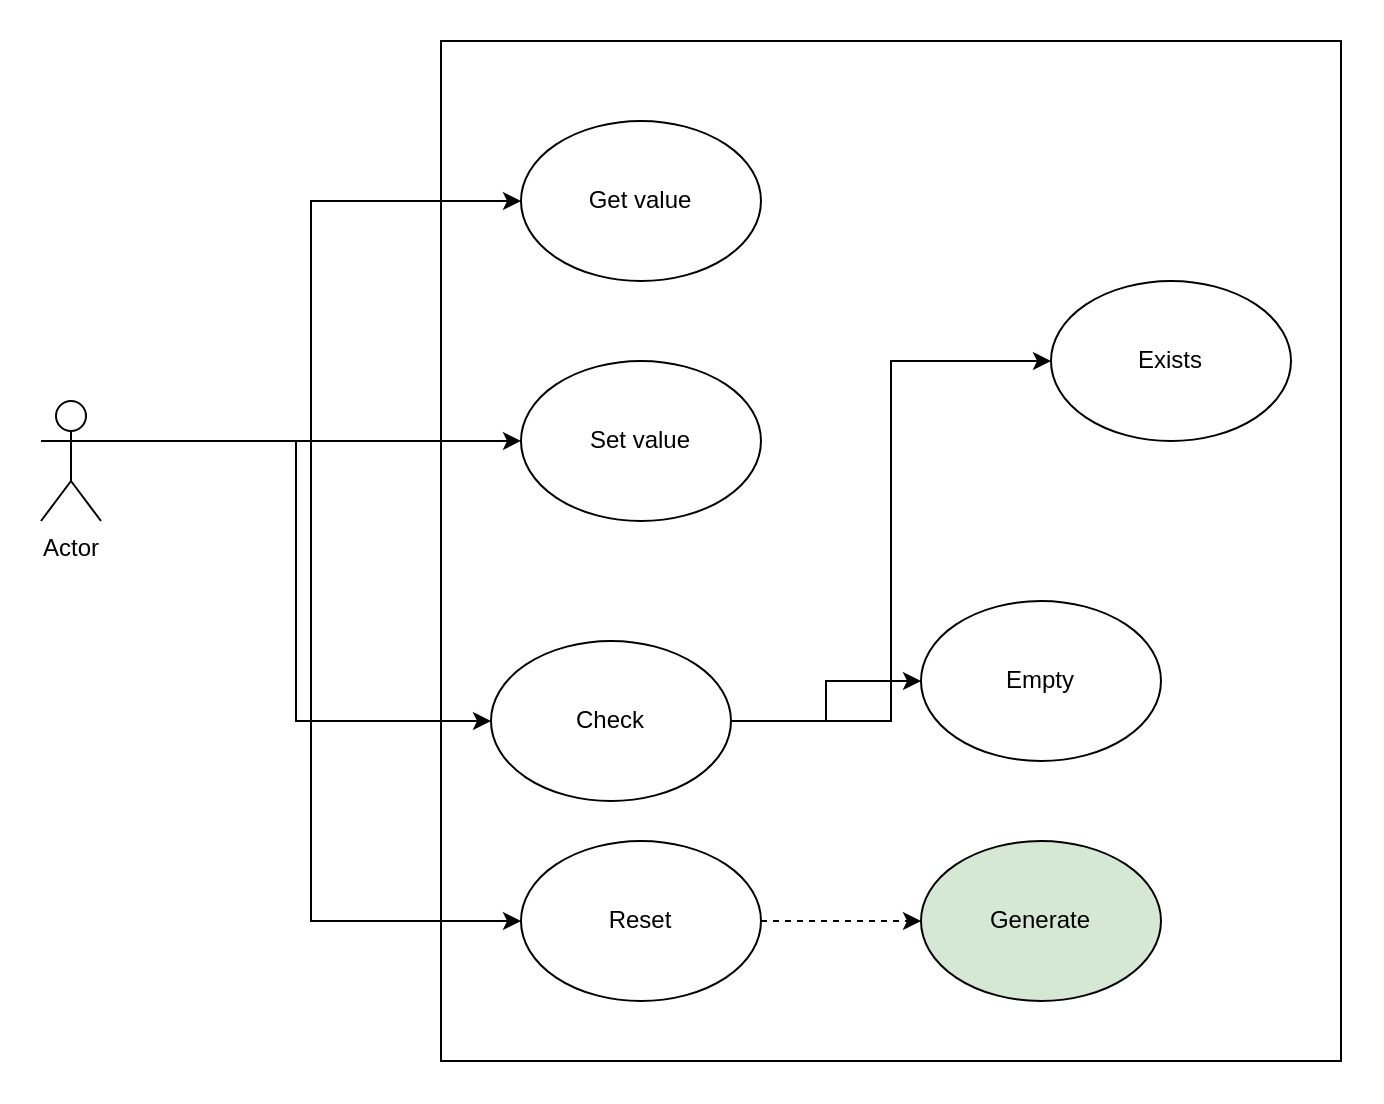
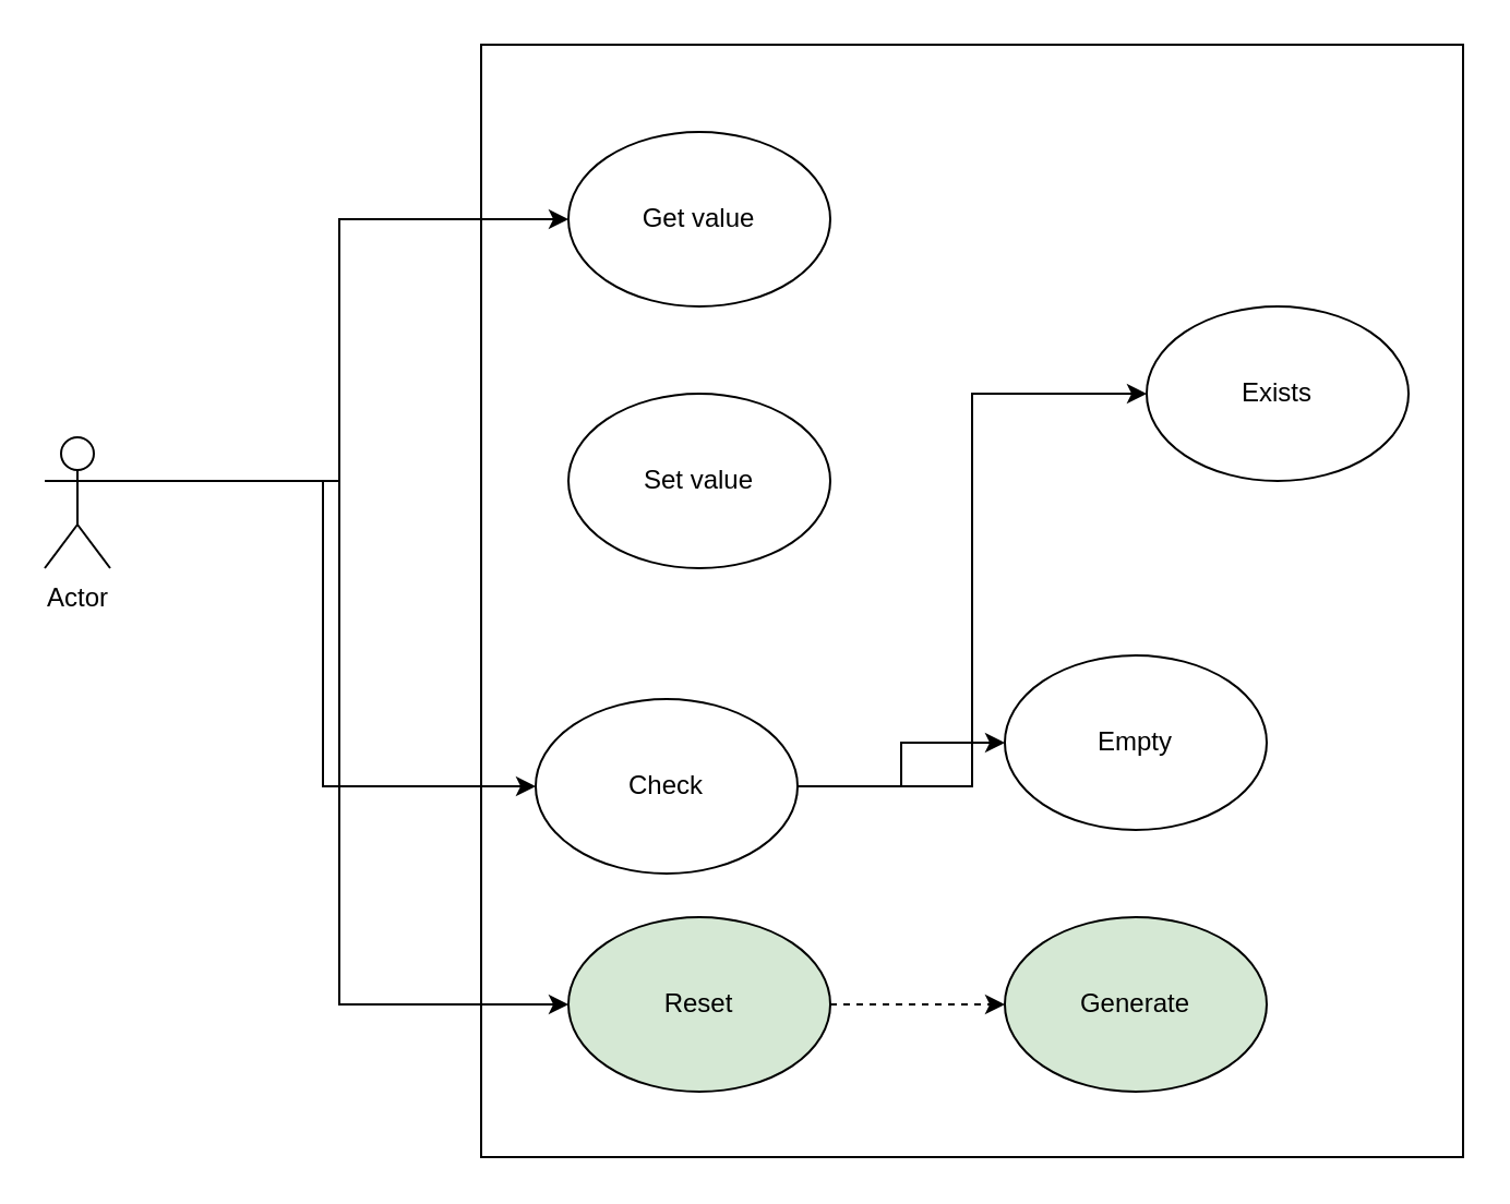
  <mxCell id="0" />
  <mxCell id="1" parent="0" />
  <mxCell id="2" value="" style="rounded=0;whiteSpace=wrap;html=1;fillColor=none;" vertex="1" parent="1"><mxGeometry x="220" y="20" width="450" height="510" as="geometry" /></mxCell>
  <mxCell id="3" style="edgeStyle=orthogonalEdgeStyle;rounded=0;orthogonalLoop=1;jettySize=auto;html=1;exitX=1;exitY=0.333;exitDx=0;exitDy=0;exitPerimeter=0;entryX=0;entryY=0.5;entryDx=0;entryDy=0;" edge="1" parent="1" source="7" target="8"><mxGeometry relative="1" as="geometry" /></mxCell>
- <mxCell id="4" style="edgeStyle=orthogonalEdgeStyle;rounded=0;orthogonalLoop=1;jettySize=auto;html=1;exitX=1;exitY=0.333;exitDx=0;exitDy=0;exitPerimeter=0;" edge="1" parent="1" source="7" target="9"><mxGeometry relative="1" as="geometry" /></mxCell>
  <mxCell id="5" style="edgeStyle=orthogonalEdgeStyle;rounded=0;orthogonalLoop=1;jettySize=auto;html=1;exitX=1;exitY=0.333;exitDx=0;exitDy=0;exitPerimeter=0;entryX=0;entryY=0.5;entryDx=0;entryDy=0;" edge="1" parent="1" source="7" target="11"><mxGeometry relative="1" as="geometry" /></mxCell>
  <mxCell id="6" style="edgeStyle=orthogonalEdgeStyle;rounded=0;orthogonalLoop=1;jettySize=auto;html=1;exitX=1;exitY=0.333;exitDx=0;exitDy=0;exitPerimeter=0;entryX=0;entryY=0.5;entryDx=0;entryDy=0;" edge="1" parent="1" source="7" target="14"><mxGeometry relative="1" as="geometry" /></mxCell>
  <mxCell id="7" value="Actor" style="shape=umlActor;verticalLabelPosition=bottom;verticalAlign=top;html=1;outlineConnect=0;" vertex="1" parent="1"><mxGeometry x="20" y="200" width="30" height="60" as="geometry" /></mxCell>
  <mxCell id="8" value="Get value" style="ellipse;whiteSpace=wrap;html=1;" vertex="1" parent="1"><mxGeometry x="260" y="60" width="120" height="80" as="geometry" /></mxCell>
  <mxCell id="9" value="Set value" style="ellipse;whiteSpace=wrap;html=1;" vertex="1" parent="1"><mxGeometry x="260" y="180" width="120" height="80" as="geometry" /></mxCell>
  <mxCell id="10" style="edgeStyle=orthogonalEdgeStyle;rounded=0;orthogonalLoop=1;jettySize=auto;html=1;exitX=1;exitY=0.5;exitDx=0;exitDy=0;entryX=0;entryY=0.5;entryDx=0;entryDy=0;dashed=1;" edge="1" parent="1" source="11" target="17"><mxGeometry relative="1" as="geometry" /></mxCell>
- <mxCell id="11" value="Reset" style="ellipse;whiteSpace=wrap;html=1;" vertex="1" parent="1"><mxGeometry x="260" y="420" width="120" height="80" as="geometry" /></mxCell>
+ <mxCell id="11" value="Reset" style="ellipse;whiteSpace=wrap;html=1;fillColor=#d5e8d4;" vertex="1" parent="1"><mxGeometry x="260" y="420" width="120" height="80" as="geometry" /></mxCell>
  <mxCell id="12" style="edgeStyle=orthogonalEdgeStyle;rounded=0;orthogonalLoop=1;jettySize=auto;html=1;exitX=1;exitY=0.5;exitDx=0;exitDy=0;entryX=0;entryY=0.5;entryDx=0;entryDy=0;" edge="1" parent="1" source="14" target="16"><mxGeometry relative="1" as="geometry" /></mxCell>
  <mxCell id="13" style="edgeStyle=orthogonalEdgeStyle;rounded=0;orthogonalLoop=1;jettySize=auto;html=1;exitX=1;exitY=0.5;exitDx=0;exitDy=0;" edge="1" parent="1" source="14" target="15"><mxGeometry relative="1" as="geometry" /></mxCell>
  <mxCell id="14" value="Check" style="ellipse;whiteSpace=wrap;html=1;" vertex="1" parent="1"><mxGeometry x="245" y="320" width="120" height="80" as="geometry" /></mxCell>
  <mxCell id="15" value="Empty" style="ellipse;whiteSpace=wrap;html=1;" vertex="1" parent="1"><mxGeometry x="460" y="300" width="120" height="80" as="geometry" /></mxCell>
  <mxCell id="16" value="Exists" style="ellipse;whiteSpace=wrap;html=1;" vertex="1" parent="1"><mxGeometry x="525" y="140" width="120" height="80" as="geometry" /></mxCell>
  <mxCell id="17" value="Generate" style="ellipse;whiteSpace=wrap;html=1;fillColor=#d5e8d4;" vertex="1" parent="1"><mxGeometry x="460" y="420" width="120" height="80" as="geometry" /></mxCell>
